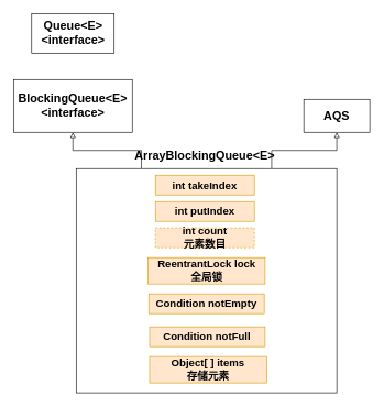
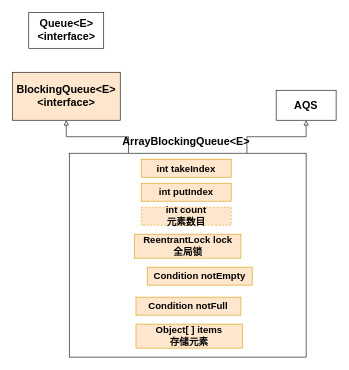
  <mxCell id="0" />
  <mxCell id="1" parent="0" />
  <mxCell id="2" value="&lt;b style=&quot;font-size: 18px&quot;&gt;Queue&amp;lt;E&amp;gt;&lt;br&gt;&amp;lt;interface&amp;gt;&lt;/b&gt;" style="rounded=0;whiteSpace=wrap;html=1;" vertex="1" parent="1"><mxGeometry x="47.5" y="20" width="125" height="60" as="geometry" /></mxCell>
- <mxCell id="3" value="&lt;b style=&quot;font-size: 18px&quot;&gt;BlockingQueue&amp;lt;E&amp;gt;&lt;br&gt;&amp;lt;interface&amp;gt;&lt;/b&gt;" style="rounded=0;whiteSpace=wrap;html=1;" vertex="1" parent="1"><mxGeometry x="20" y="120" width="180" height="80" as="geometry" /></mxCell>
+ <mxCell id="3" value="&lt;b style=&quot;font-size: 18px&quot;&gt;BlockingQueue&amp;lt;E&amp;gt;&lt;br&gt;&amp;lt;interface&amp;gt;&lt;/b&gt;" style="rounded=0;whiteSpace=wrap;html=1;fillColor=#ffe6cc;" vertex="1" parent="1"><mxGeometry x="20" y="120" width="180" height="80" as="geometry" /></mxCell>
  <mxCell id="4" style="edgeStyle=orthogonalEdgeStyle;rounded=0;orthogonalLoop=1;jettySize=auto;html=1;exitX=0.75;exitY=0;exitDx=0;exitDy=0;entryX=0.5;entryY=1;entryDx=0;entryDy=0;endArrow=block;endFill=0;" edge="1" parent="1" source="6" target="8"><mxGeometry relative="1" as="geometry" /></mxCell>
  <mxCell id="5" style="edgeStyle=orthogonalEdgeStyle;rounded=0;orthogonalLoop=1;jettySize=auto;html=1;exitX=0.25;exitY=0;exitDx=0;exitDy=0;entryX=0.5;entryY=1;entryDx=0;entryDy=0;endArrow=block;endFill=0;" edge="1" parent="1" source="6" target="3"><mxGeometry relative="1" as="geometry" /></mxCell>
  <mxCell id="6" value="" style="rounded=0;whiteSpace=wrap;html=1;" vertex="1" parent="1"><mxGeometry x="115" y="255" width="395" height="340" as="geometry" /></mxCell>
  <mxCell id="7" value="&lt;b&gt;&lt;font style=&quot;font-size: 18px&quot;&gt;ArrayBlockingQueue&amp;lt;E&amp;gt;&lt;/font&gt;&lt;/b&gt;" style="text;html=1;strokeColor=none;fillColor=none;align=center;verticalAlign=middle;whiteSpace=wrap;rounded=0;" vertex="1" parent="1"><mxGeometry x="290" y="225" width="40" height="20" as="geometry" /></mxCell>
  <mxCell id="8" value="&lt;span style=&quot;font-size: 18px&quot;&gt;&lt;b&gt;AQS&lt;/b&gt;&lt;/span&gt;" style="rounded=0;whiteSpace=wrap;html=1;" vertex="1" parent="1"><mxGeometry x="460" y="150" width="100" height="50" as="geometry" /></mxCell>
  <mxCell id="9" value="&lt;b&gt;&lt;font style=&quot;font-size: 16px&quot;&gt;int takeIndex&lt;/font&gt;&lt;/b&gt;" style="rounded=0;whiteSpace=wrap;html=1;fillColor=#ffe6cc;strokeColor=#d79b00;" vertex="1" parent="1"><mxGeometry x="235" y="265" width="150" height="30" as="geometry" /></mxCell>
  <mxCell id="10" value="&lt;b&gt;&lt;font style=&quot;font-size: 16px&quot;&gt;int putIndex&lt;/font&gt;&lt;/b&gt;" style="rounded=0;whiteSpace=wrap;html=1;fillColor=#ffe6cc;strokeColor=#d79b00;" vertex="1" parent="1"><mxGeometry x="235" y="305" width="150" height="30" as="geometry" /></mxCell>
  <mxCell id="11" value="&lt;b&gt;&lt;font style=&quot;font-size: 16px&quot;&gt;ReentrantLock lock&lt;br&gt;全局锁&lt;br&gt;&lt;/font&gt;&lt;/b&gt;" style="rounded=0;whiteSpace=wrap;html=1;fillColor=#ffe6cc;strokeColor=#d79b00;" vertex="1" parent="1"><mxGeometry x="223.75" y="390" width="177.5" height="40" as="geometry" /></mxCell>
- <mxCell id="12" value="&lt;b&gt;&lt;font style=&quot;font-size: 16px&quot;&gt;Condition notEmpty&lt;/font&gt;&lt;/b&gt;" style="rounded=0;whiteSpace=wrap;html=1;fillColor=#ffe6cc;strokeColor=#d79b00;" vertex="1" parent="1"><mxGeometry x="225" y="445" width="175" height="30" as="geometry" /></mxCell>
+ <mxCell id="12" value="&lt;b&gt;&lt;font style=&quot;font-size: 16px&quot;&gt;Condition notEmpty&lt;/font&gt;&lt;/b&gt;" style="rounded=0;whiteSpace=wrap;html=1;fillColor=#ffe6cc;strokeColor=#d79b00;" vertex="1" parent="1"><mxGeometry x="245" y="445" width="175" height="30" as="geometry" /></mxCell>
  <mxCell id="13" value="&lt;b&gt;&lt;font style=&quot;font-size: 16px&quot;&gt;Condition notFull&lt;/font&gt;&lt;/b&gt;" style="rounded=0;whiteSpace=wrap;html=1;fillColor=#ffe6cc;strokeColor=#d79b00;" vertex="1" parent="1"><mxGeometry x="226.25" y="495" width="175" height="30" as="geometry" /></mxCell>
  <mxCell id="14" value="&lt;b&gt;&lt;font style=&quot;font-size: 16px&quot;&gt;Object[ ] items&lt;br&gt;存储元素&lt;br&gt;&lt;/font&gt;&lt;/b&gt;" style="rounded=0;whiteSpace=wrap;html=1;fillColor=#ffe6cc;strokeColor=#d79b00;" vertex="1" parent="1"><mxGeometry x="226.25" y="540" width="177.5" height="40" as="geometry" /></mxCell>
  <mxCell id="15" value="&lt;b&gt;&lt;font style=&quot;font-size: 16px&quot;&gt;int count&lt;br&gt;元素数目&lt;br&gt;&lt;/font&gt;&lt;/b&gt;" style="rounded=0;whiteSpace=wrap;html=1;fillColor=#ffe6cc;strokeColor=#d79b00;dashed=1;" vertex="1" parent="1"><mxGeometry x="235" y="345" width="150" height="30" as="geometry" /></mxCell>
